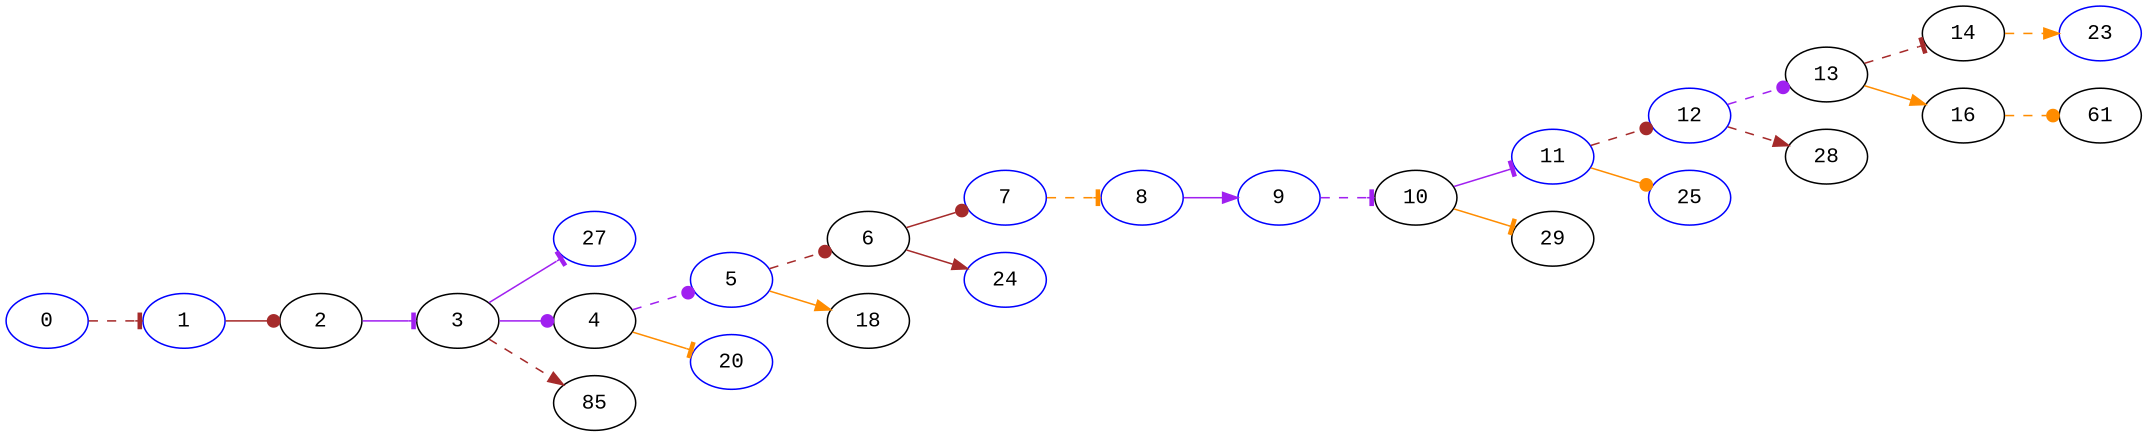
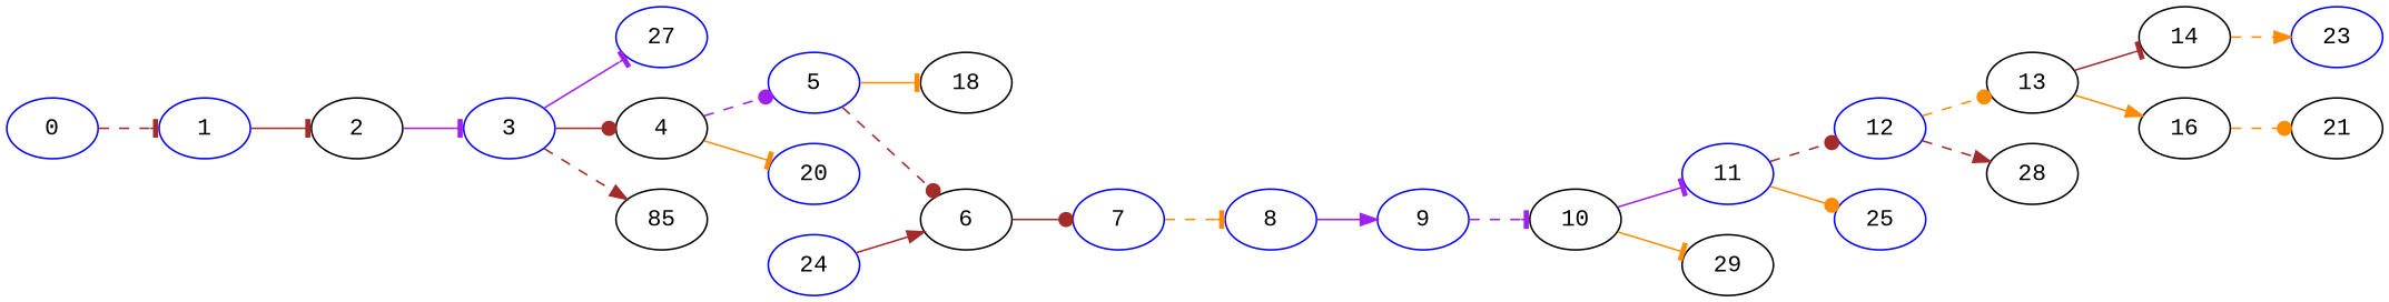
  digraph {
    fontname="Liberation Mono"
    rankdir=LR
    node [color=blue fontname="Liberation Mono"]
    edge [arrowhead=tee color=brown fontname="Liberation Mono" style=solid]
    n1 [label=0]
    n2 [label=1]
    n3 [color=black label=2]
-   n4 [color=black label=3]
+   n4 [label=3]
    n5 [label=27]
    n6 [color=black label=4]
    n7 [color=black label=85]
    n8 [label=5]
    n9 [label=20]
    n10 [color=black label=6]
    n11 [color=black label=18]
    n12 [label=7]
    n13 [label=24]
    n14 [label=8]
    n15 [label=9]
    n16 [color=black label=10]
    n17 [label=11]
    n18 [color=black label=29]
    n19 [label=12]
    n20 [label=25]
    n21 [color=black label=13]
    n22 [color=black label=28]
    n23 [color=black label=14]
    n24 [color=black label=16]
    n25 [label=23]
-   n26 [color=black label=61]
+   n26 [color=black label=21]
    n1 -> n2 [style=dashed]
-   n2 -> n3 [arrowhead=dot]
+   n2 -> n3
    n3 -> n4 [color=purple]
    n4 -> n5 [color=purple]
-   n4 -> n6 [arrowhead=dot color=purple]
+   n4 -> n6 [arrowhead=dot]
    n4 -> n7 [arrowhead=normal style=dashed]
    n6 -> n8 [arrowhead=dot color=purple style=dashed]
    n6 -> n9 [color=darkorange]
    n8 -> n10 [arrowhead=dot style=dashed]
-   n8 -> n11 [arrowhead=normal color=darkorange]
+   n8 -> n11 [color=darkorange]
    n10 -> n12 [arrowhead=dot]
-   n10 -> n13 [arrowhead=normal]
+   n13 -> n10 [arrowhead=normal]
    n12 -> n14 [color=darkorange style=dashed]
    n14 -> n15 [arrowhead=normal color=purple]
    n15 -> n16 [color=purple style=dashed]
    n16 -> n17 [color=purple]
    n16 -> n18 [color=darkorange]
    n17 -> n19 [arrowhead=dot style=dashed]
    n17 -> n20 [arrowhead=dot color=darkorange]
-   n19 -> n21 [arrowhead=dot color=purple style=dashed]
+   n19 -> n21 [arrowhead=dot color=darkorange style=dashed]
    n19 -> n22 [arrowhead=normal style=dashed]
-   n21 -> n23 [style=dashed]
+   n21 -> n23
    n21 -> n24 [arrowhead=normal color=darkorange]
    n23 -> n25 [arrowhead=normal color=darkorange style=dashed]
    n24 -> n26 [arrowhead=dot color=darkorange style=dashed]
  }
